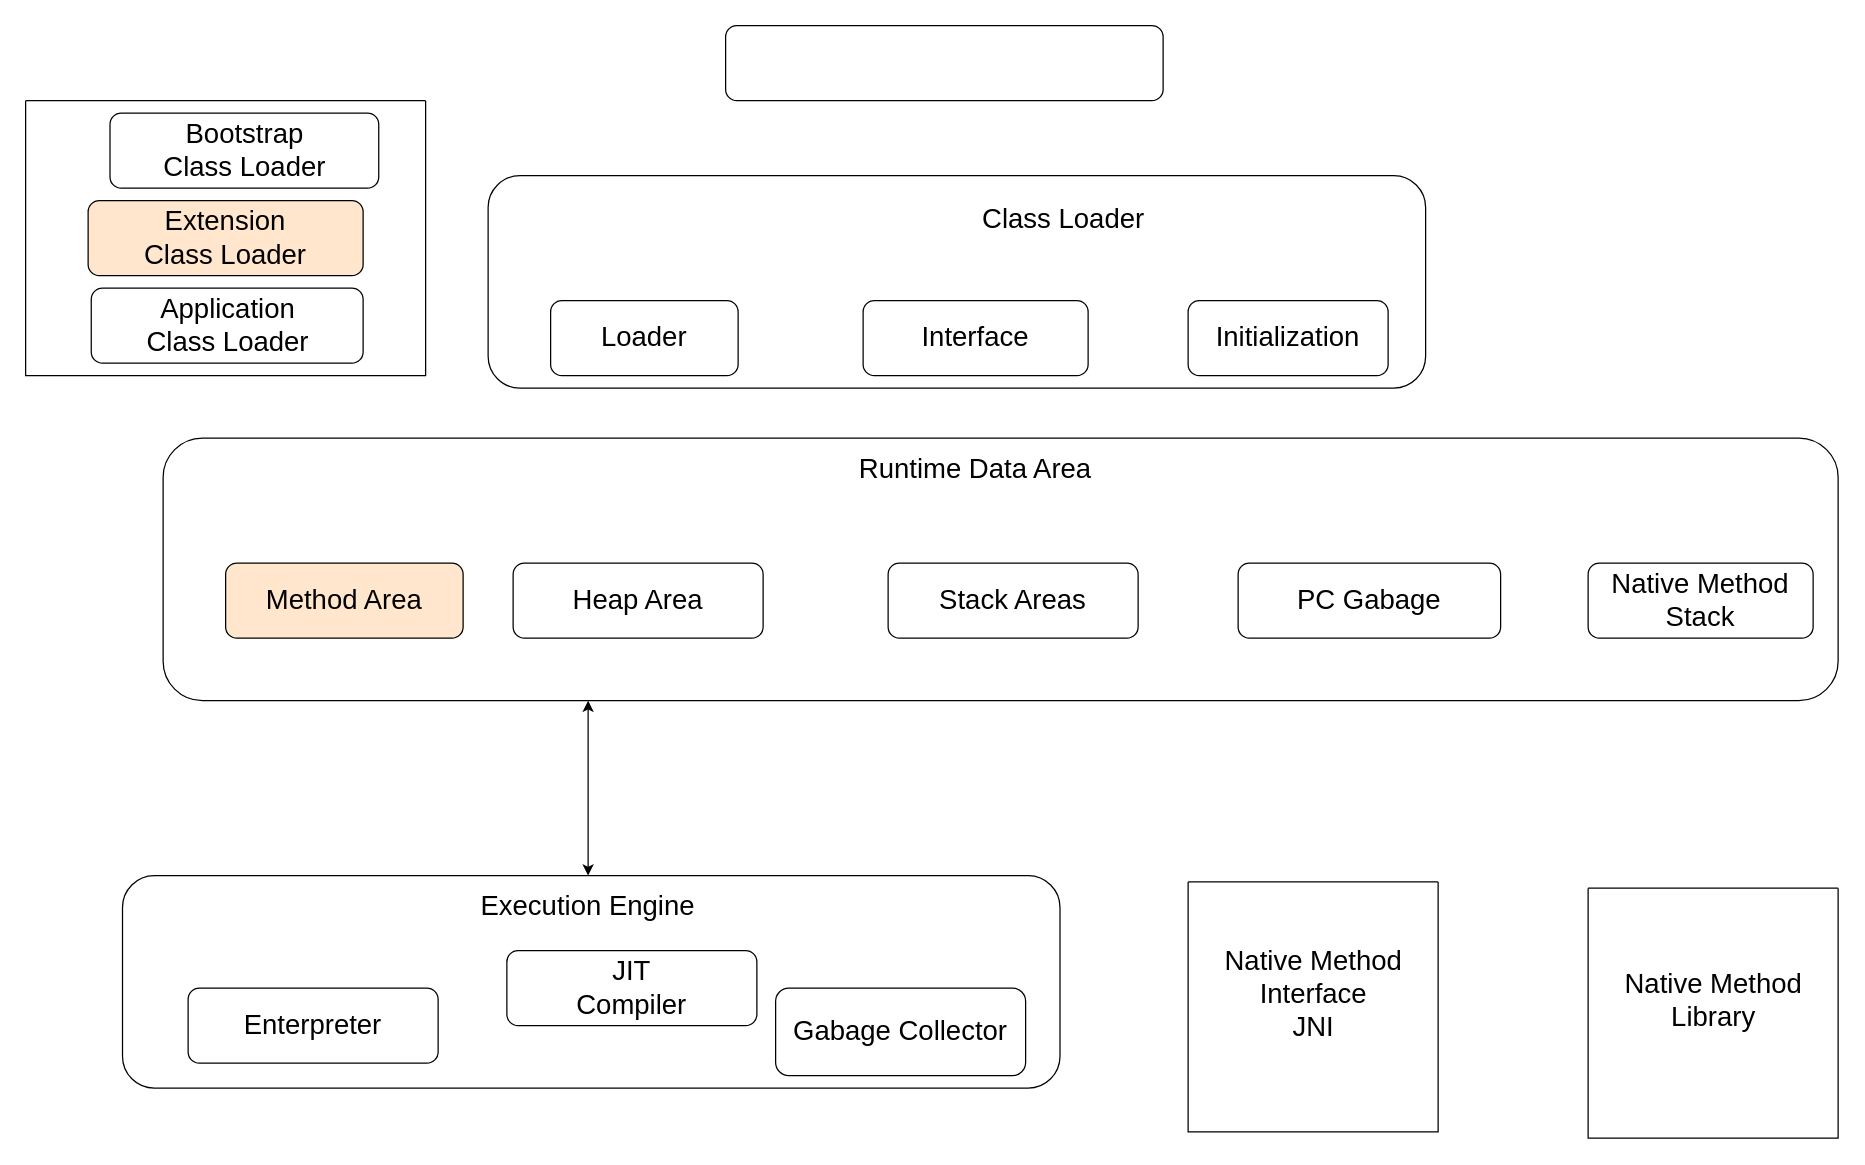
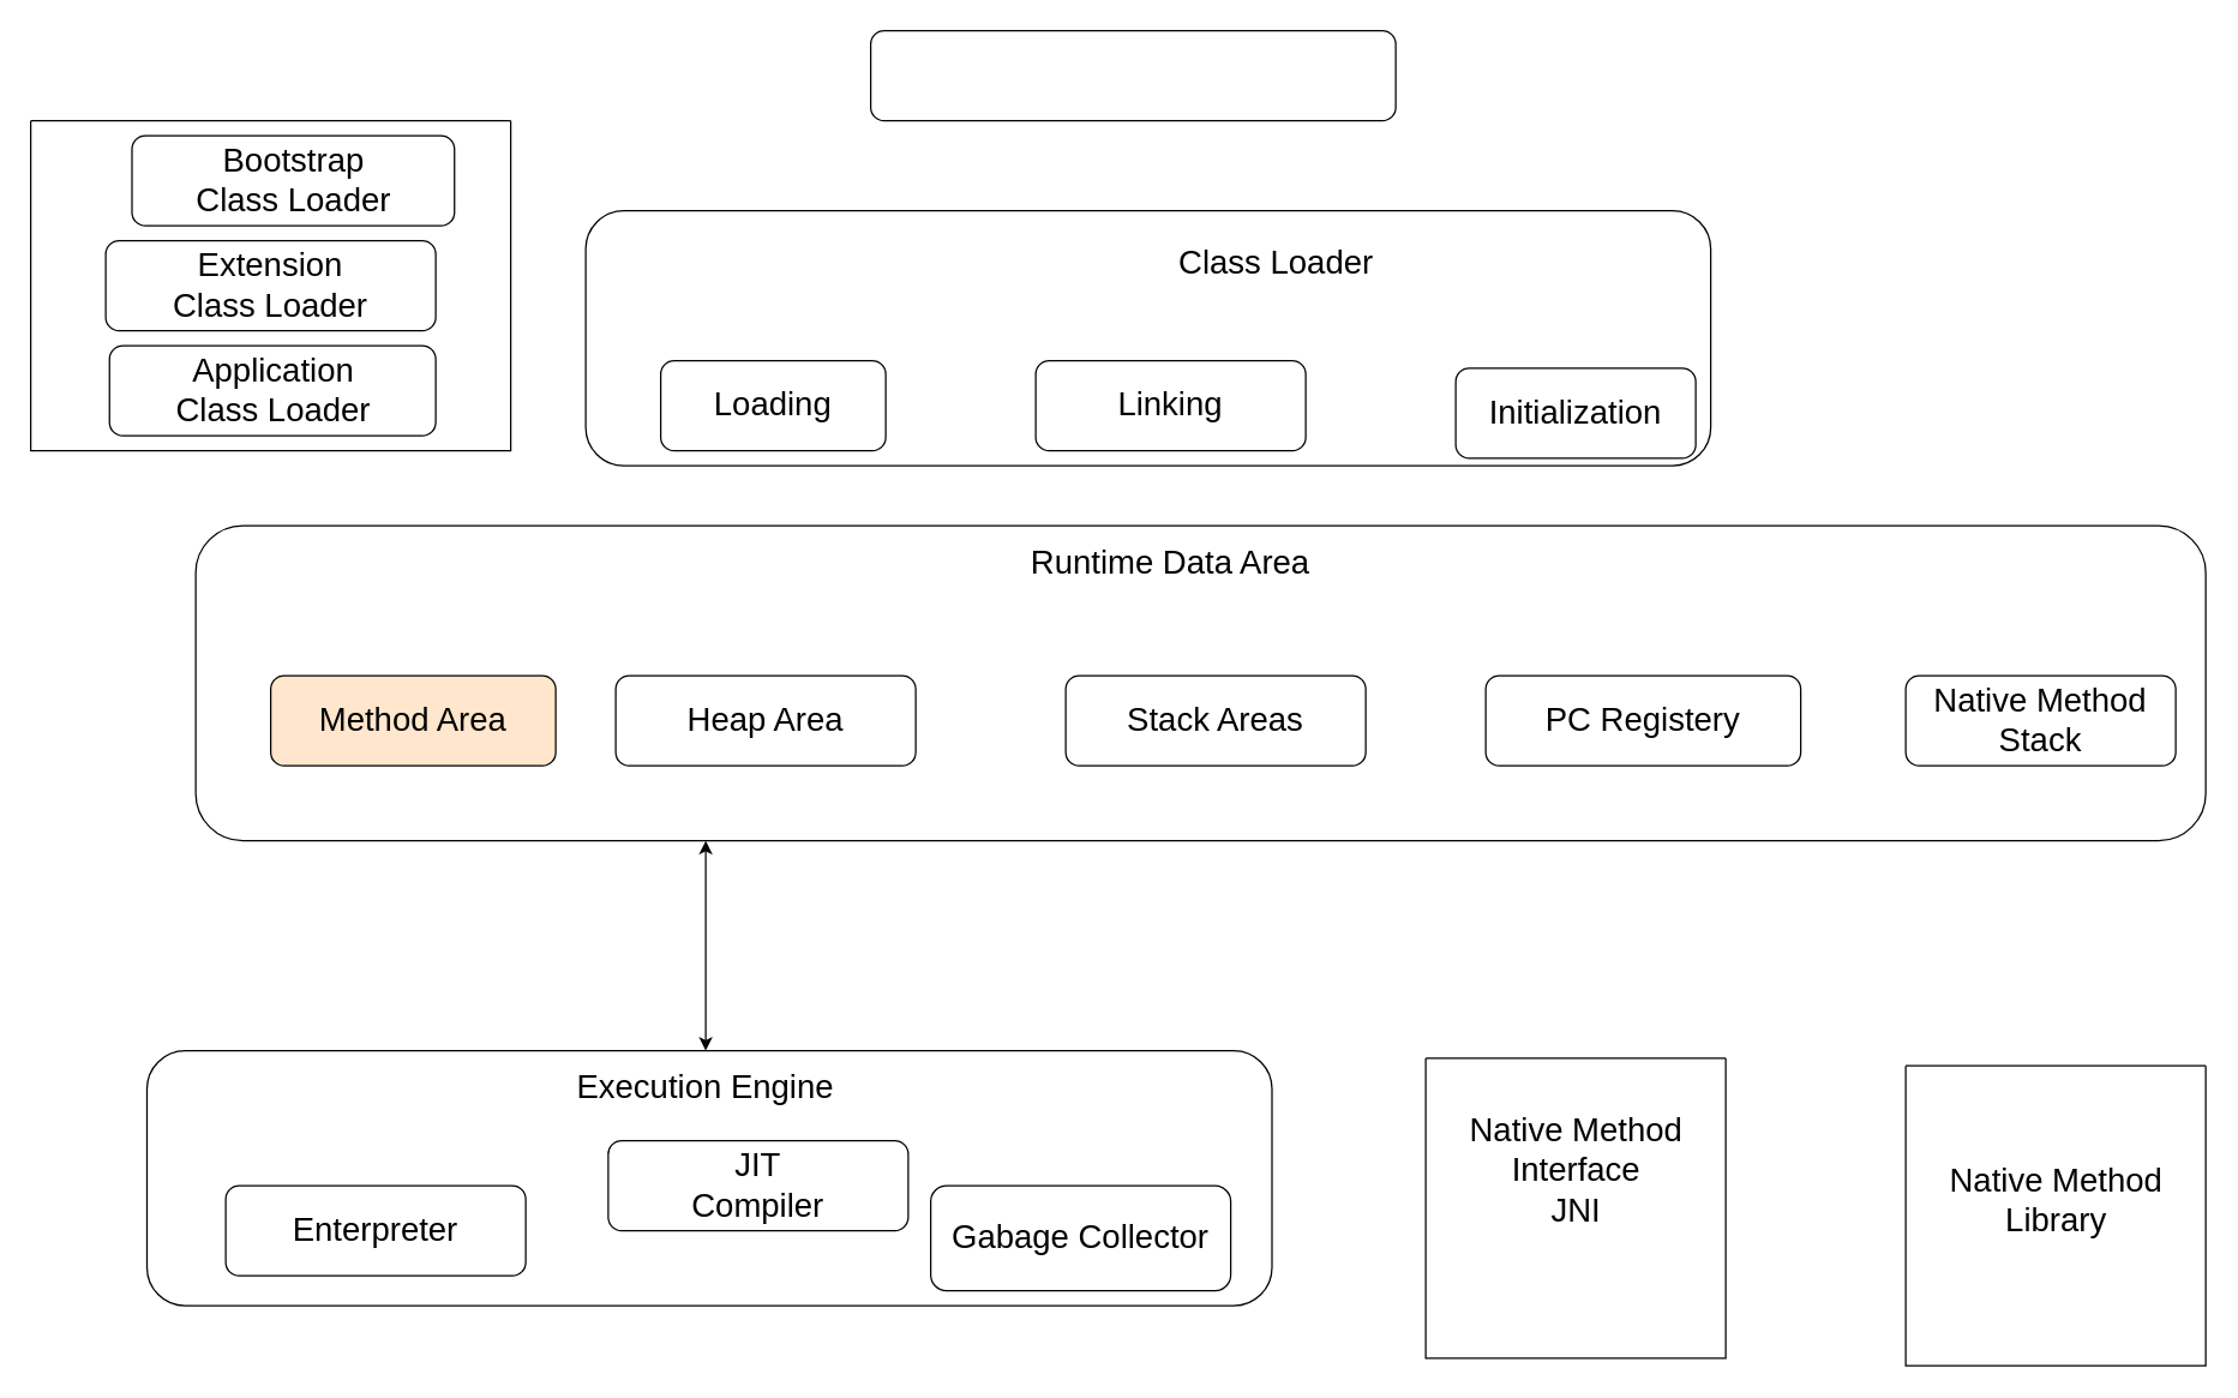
  <mxCell id="0" />
  <mxCell id="1" parent="0" />
  <mxCell id="2" value="" style="rounded=1;whiteSpace=wrap;html=1;" vertex="1" parent="1"><mxGeometry x="580" y="20" width="350" height="60" as="geometry" /></mxCell>
  <mxCell id="3" value="" style="rounded=1;whiteSpace=wrap;html=1;fontSize=22;" vertex="1" parent="1"><mxGeometry x="390" y="140" width="750" height="170" as="geometry" /></mxCell>
  <mxCell id="4" value="Class Loader" style="text;html=1;strokeColor=none;fillColor=none;align=center;verticalAlign=middle;whiteSpace=wrap;rounded=0;fontSize=22;" vertex="1" parent="1"><mxGeometry x="767.5" y="160" width="165" height="30" as="geometry" /></mxCell>
- <mxCell id="5" value="Loader" style="rounded=1;whiteSpace=wrap;html=1;fontSize=22;" vertex="1" parent="1"><mxGeometry x="440" y="240" width="150" height="60" as="geometry" /></mxCell>
- <mxCell id="6" value="Interface" style="rounded=1;whiteSpace=wrap;html=1;fontSize=22;" vertex="1" parent="1"><mxGeometry x="690" y="240" width="180" height="60" as="geometry" /></mxCell>
- <mxCell id="7" value="Initialization" style="rounded=1;whiteSpace=wrap;html=1;fontSize=22;" vertex="1" parent="1"><mxGeometry x="950" y="240" width="160" height="60" as="geometry" /></mxCell>
+ <mxCell id="5" value="Loading" style="rounded=1;whiteSpace=wrap;html=1;fontSize=22;" vertex="1" parent="1"><mxGeometry x="440" y="240" width="150" height="60" as="geometry" /></mxCell>
+ <mxCell id="6" value="Linking" style="rounded=1;whiteSpace=wrap;html=1;fontSize=22;" vertex="1" parent="1"><mxGeometry x="690" y="240" width="180" height="60" as="geometry" /></mxCell>
+ <mxCell id="7" value="Initialization" style="rounded=1;whiteSpace=wrap;html=1;fontSize=22;" vertex="1" parent="1"><mxGeometry x="970" y="245" width="160" height="60" as="geometry" /></mxCell>
  <mxCell id="8" value="" style="rounded=1;whiteSpace=wrap;html=1;fontSize=22;" vertex="1" parent="1"><mxGeometry x="130" y="350" width="1340" height="210" as="geometry" /></mxCell>
  <mxCell id="9" value="Runtime Data Area" style="text;html=1;strokeColor=none;fillColor=none;align=center;verticalAlign=middle;whiteSpace=wrap;rounded=0;fontSize=22;" vertex="1" parent="1"><mxGeometry x="661.25" y="360" width="237.5" height="30" as="geometry" /></mxCell>
  <mxCell id="10" value="Method Area" style="rounded=1;whiteSpace=wrap;html=1;fontSize=22;fillColor=#ffe6cc;" vertex="1" parent="1"><mxGeometry x="180" y="450" width="190" height="60" as="geometry" /></mxCell>
  <mxCell id="11" value="Heap Area" style="rounded=1;whiteSpace=wrap;html=1;fontSize=22;" vertex="1" parent="1"><mxGeometry x="410" y="450" width="200" height="60" as="geometry" /></mxCell>
  <mxCell id="12" value="Native Method Stack" style="rounded=1;whiteSpace=wrap;html=1;fontSize=22;" vertex="1" parent="1"><mxGeometry x="1270" y="450" width="180" height="60" as="geometry" /></mxCell>
- <mxCell id="13" value="PC Gabage" style="rounded=1;whiteSpace=wrap;html=1;fontSize=22;" vertex="1" parent="1"><mxGeometry x="990" y="450" width="210" height="60" as="geometry" /></mxCell>
+ <mxCell id="13" value="PC Registery" style="rounded=1;whiteSpace=wrap;html=1;fontSize=22;" vertex="1" parent="1"><mxGeometry x="990" y="450" width="210" height="60" as="geometry" /></mxCell>
  <mxCell id="14" value="Stack Areas" style="rounded=1;whiteSpace=wrap;html=1;fontSize=22;" vertex="1" parent="1"><mxGeometry x="710" y="450" width="200" height="60" as="geometry" /></mxCell>
  <mxCell id="15" value="" style="rounded=1;whiteSpace=wrap;html=1;fontSize=22;" vertex="1" parent="1"><mxGeometry x="97.5" y="700" width="750" height="170" as="geometry" /></mxCell>
  <mxCell id="16" value="Execution Engine" style="text;html=1;strokeColor=none;fillColor=none;align=center;verticalAlign=middle;whiteSpace=wrap;rounded=0;fontSize=22;" vertex="1" parent="1"><mxGeometry x="370" y="710" width="200" height="30" as="geometry" /></mxCell>
  <mxCell id="17" value="Enterpreter" style="rounded=1;whiteSpace=wrap;html=1;fontSize=22;" vertex="1" parent="1"><mxGeometry x="150" y="790" width="200" height="60" as="geometry" /></mxCell>
  <mxCell id="18" value="JIT&lt;br style=&quot;border-color: var(--border-color);&quot;&gt;Compiler" style="rounded=1;whiteSpace=wrap;html=1;fontSize=22;" vertex="1" parent="1"><mxGeometry x="405" y="760" width="200" height="60" as="geometry" /></mxCell>
  <mxCell id="19" value="Gabage Collector" style="rounded=1;whiteSpace=wrap;html=1;fontSize=22;" vertex="1" parent="1"><mxGeometry x="620" y="790" width="200" height="70" as="geometry" /></mxCell>
  <mxCell id="20" value="" style="swimlane;startSize=0;rounded=1;fontSize=22;" vertex="1" parent="1"><mxGeometry x="1270" y="710" width="200" height="200" as="geometry" /></mxCell>
  <mxCell id="21" value="Native Method&lt;br&gt;Library" style="text;html=1;align=center;verticalAlign=middle;resizable=0;points=[];autosize=1;strokeColor=none;fillColor=none;fontSize=22;" vertex="1" parent="20"><mxGeometry x="15" y="55" width="170" height="70" as="geometry" /></mxCell>
  <mxCell id="22" value="" style="swimlane;startSize=0;rounded=1;fontSize=22;" vertex="1" parent="1"><mxGeometry x="950" y="705" width="200" height="200" as="geometry" /></mxCell>
- <mxCell id="23" value="Native Method&lt;br&gt;Interface&lt;br&gt;JNI" style="text;html=1;align=center;verticalAlign=middle;resizable=0;points=[];autosize=1;strokeColor=none;fillColor=none;fontSize=22;" vertex="1" parent="22"><mxGeometry x="15" y="45" width="170" height="90" as="geometry" /></mxCell>
+ <mxCell id="23" value="Native Method&lt;br&gt;Interface&lt;br&gt;JNI" style="text;html=1;align=center;verticalAlign=middle;resizable=0;points=[];autosize=1;strokeColor=none;fillColor=none;fontSize=22;" vertex="1" parent="22"><mxGeometry x="15" y="30" width="170" height="90" as="geometry" /></mxCell>
  <mxCell id="24" value="" style="endArrow=classic;startArrow=classic;html=1;fontSize=22;" edge="1" parent="1"><mxGeometry width="50" height="50" relative="1" as="geometry"><mxPoint x="470" y="700" as="sourcePoint" /><mxPoint x="470" y="560" as="targetPoint" /></mxGeometry></mxCell>
  <mxCell id="25" value="" style="swimlane;startSize=0;rounded=1;fontSize=22;" vertex="1" parent="1"><mxGeometry x="20" y="80" width="320" height="220" as="geometry" /></mxCell>
  <mxCell id="26" value="Bootstrap&lt;br&gt;Class Loader" style="rounded=1;whiteSpace=wrap;html=1;fontSize=22;" vertex="1" parent="25"><mxGeometry x="67.5" y="10" width="215" height="60" as="geometry" /></mxCell>
- <mxCell id="27" value="Extension&lt;br&gt;Class Loader" style="rounded=1;whiteSpace=wrap;html=1;fontSize=22;fillColor=#ffe6cc;" vertex="1" parent="25"><mxGeometry x="50" y="80" width="220" height="60" as="geometry" /></mxCell>
+ <mxCell id="27" value="Extension&lt;br&gt;Class Loader" style="rounded=1;whiteSpace=wrap;html=1;fontSize=22;" vertex="1" parent="25"><mxGeometry x="50" y="80" width="220" height="60" as="geometry" /></mxCell>
  <mxCell id="28" value="Application &lt;br&gt;Class Loader" style="rounded=1;whiteSpace=wrap;html=1;fontSize=22;" vertex="1" parent="25"><mxGeometry x="52.5" y="150" width="217.5" height="60" as="geometry" /></mxCell>
